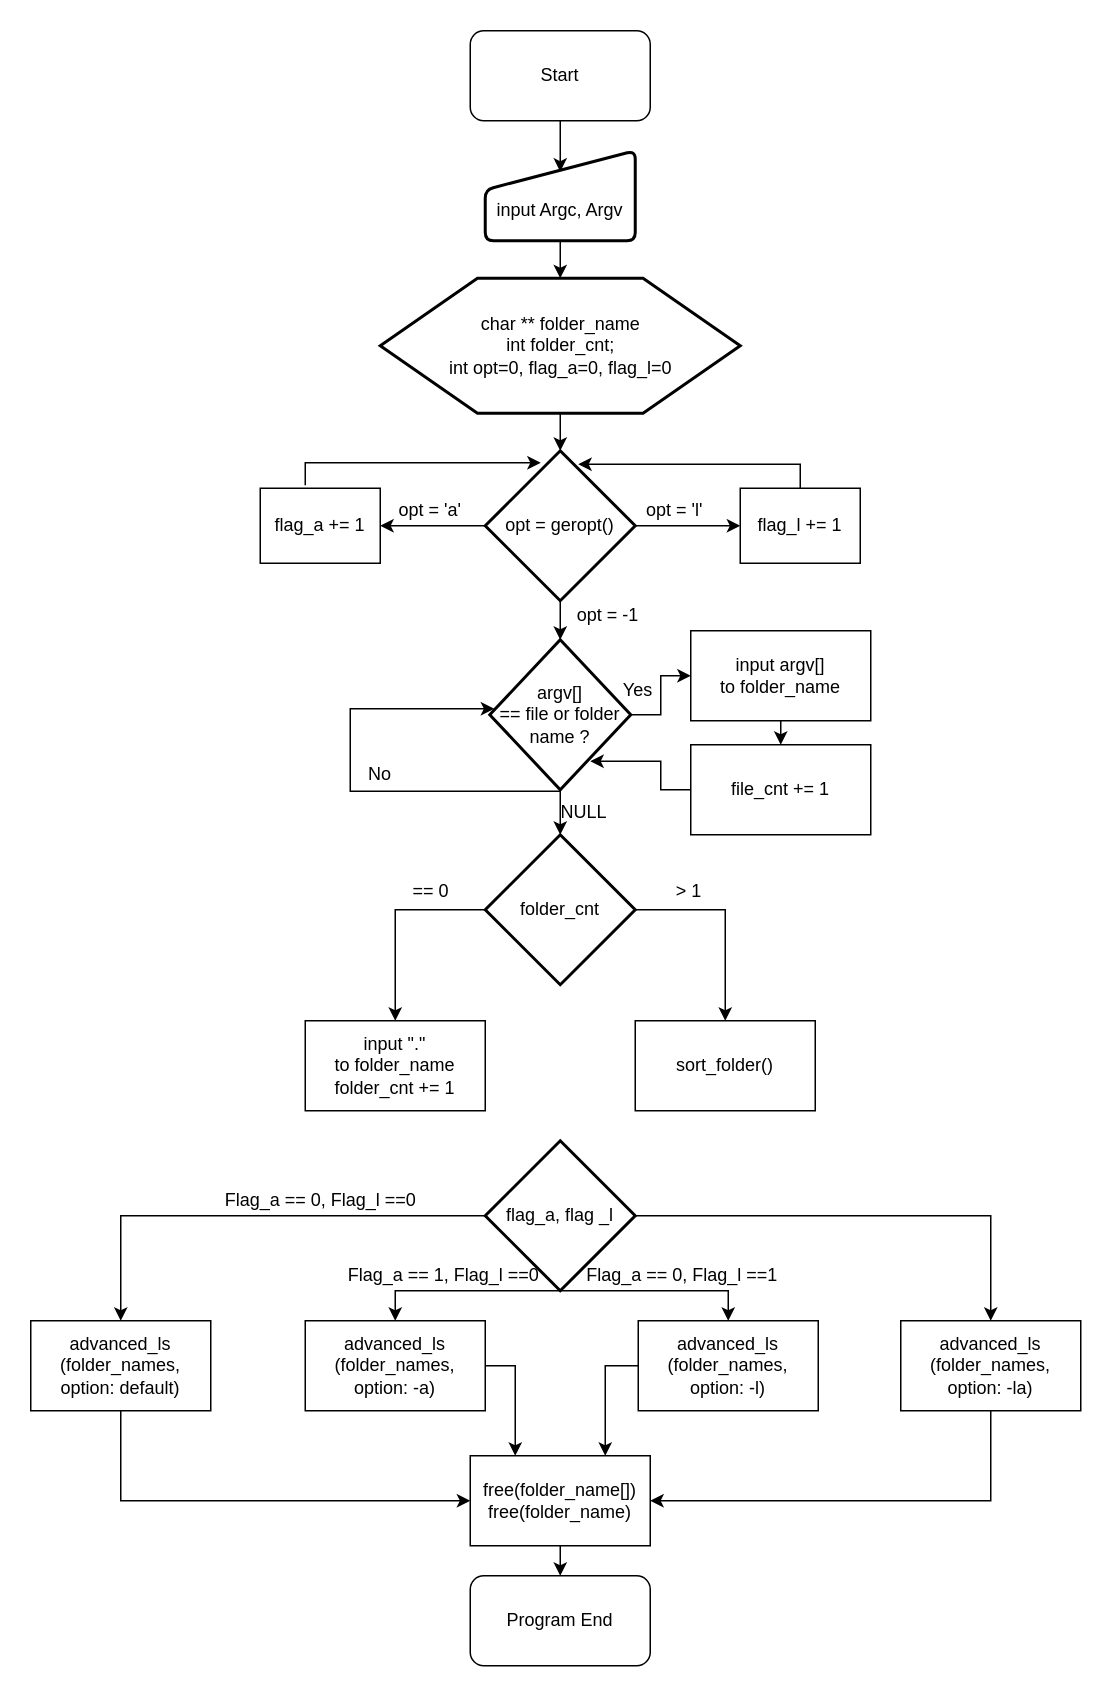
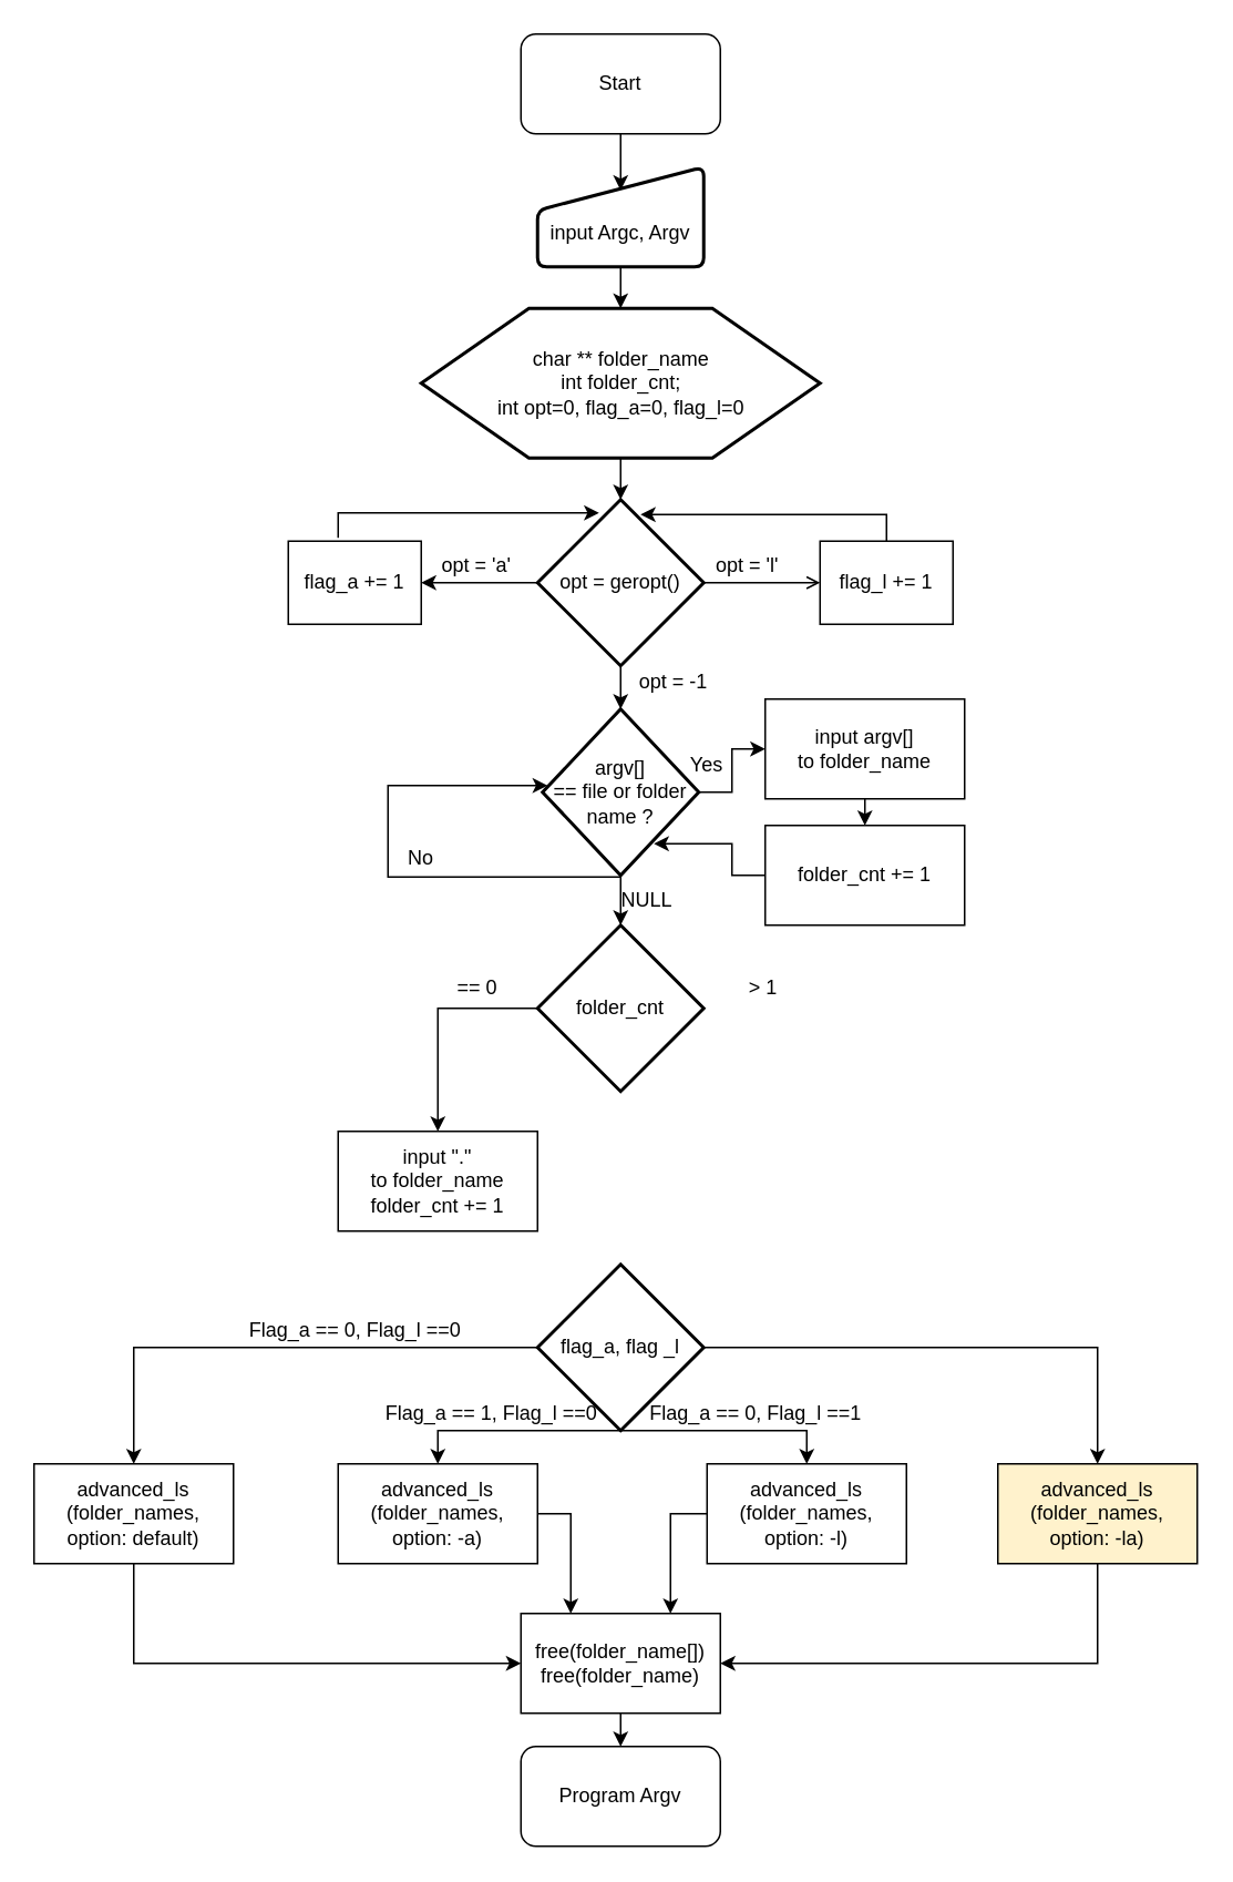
  <mxCell id="0" />
  <mxCell id="1" parent="0" />
  <mxCell id="2" style="edgeStyle=orthogonalEdgeStyle;rounded=0;orthogonalLoop=1;jettySize=auto;html=1;exitX=0.5;exitY=1;exitDx=0;exitDy=0;entryX=0.5;entryY=0.233;entryDx=0;entryDy=0;entryPerimeter=0;" edge="1" parent="1" source="3" target="5"><mxGeometry relative="1" as="geometry" /></mxCell>
  <mxCell id="3" value="Start&lt;br&gt;" style="rounded=1;whiteSpace=wrap;html=1;" vertex="1" parent="1"><mxGeometry x="313" y="20" width="120" height="60" as="geometry" /></mxCell>
  <mxCell id="4" style="edgeStyle=orthogonalEdgeStyle;rounded=0;orthogonalLoop=1;jettySize=auto;html=1;exitX=0.5;exitY=1;exitDx=0;exitDy=0;entryX=0.5;entryY=0;entryDx=0;entryDy=0;" edge="1" parent="1" source="5" target="8"><mxGeometry relative="1" as="geometry" /></mxCell>
  <mxCell id="5" value="" style="verticalLabelPosition=bottom;verticalAlign=top;html=1;strokeWidth=2;shape=manualInput;whiteSpace=wrap;rounded=1;size=26;arcSize=11;" vertex="1" parent="1"><mxGeometry x="323" y="100" width="100" height="60" as="geometry" /></mxCell>
  <mxCell id="6" value="input Argc, Argv" style="text;html=1;strokeColor=none;fillColor=none;align=center;verticalAlign=middle;whiteSpace=wrap;rounded=0;" vertex="1" parent="1"><mxGeometry x="323" y="130" width="100" height="20" as="geometry" /></mxCell>
  <mxCell id="7" style="edgeStyle=orthogonalEdgeStyle;rounded=0;orthogonalLoop=1;jettySize=auto;html=1;exitX=0.5;exitY=1;exitDx=0;exitDy=0;entryX=0.5;entryY=0;entryDx=0;entryDy=0;entryPerimeter=0;" edge="1" parent="1" source="8" target="13"><mxGeometry relative="1" as="geometry" /></mxCell>
  <mxCell id="8" value="" style="verticalLabelPosition=bottom;verticalAlign=top;html=1;strokeWidth=2;shape=hexagon;perimeter=hexagonPerimeter2;arcSize=6;size=0.27;" vertex="1" parent="1"><mxGeometry x="253" y="185" width="240" height="90" as="geometry" /></mxCell>
  <mxCell id="9" value="char ** folder_name&lt;br&gt;int folder_cnt;&lt;br&gt;int opt=0, flag_a=0, flag_l=0&lt;br&gt;" style="text;html=1;strokeColor=none;fillColor=none;align=center;verticalAlign=middle;whiteSpace=wrap;rounded=0;" vertex="1" parent="1"><mxGeometry x="287" y="220" width="173" height="20" as="geometry" /></mxCell>
  <mxCell id="10" value="" style="edgeStyle=orthogonalEdgeStyle;rounded=0;orthogonalLoop=1;jettySize=auto;html=1;" edge="1" parent="1" source="13" target="17"><mxGeometry relative="1" as="geometry" /></mxCell>
- <mxCell id="11" value="" style="edgeStyle=orthogonalEdgeStyle;rounded=0;orthogonalLoop=1;jettySize=auto;html=1;" edge="1" parent="1" source="13" target="15"><mxGeometry relative="1" as="geometry" /></mxCell>
+ <mxCell id="11" value="" style="edgeStyle=orthogonalEdgeStyle;rounded=0;orthogonalLoop=1;jettySize=auto;html=1;endArrow=open;" edge="1" parent="1" source="13" target="15"><mxGeometry relative="1" as="geometry" /></mxCell>
  <mxCell id="12" style="edgeStyle=orthogonalEdgeStyle;rounded=0;orthogonalLoop=1;jettySize=auto;html=1;exitX=0.5;exitY=1;exitDx=0;exitDy=0;exitPerimeter=0;entryX=0.5;entryY=0;entryDx=0;entryDy=0;entryPerimeter=0;" edge="1" parent="1" source="13" target="22"><mxGeometry relative="1" as="geometry" /></mxCell>
  <mxCell id="13" value="opt = geropt()" style="strokeWidth=2;html=1;shape=mxgraph.flowchart.decision;whiteSpace=wrap;" vertex="1" parent="1"><mxGeometry x="323" y="300" width="100" height="100" as="geometry" /></mxCell>
  <mxCell id="14" style="edgeStyle=orthogonalEdgeStyle;rounded=0;orthogonalLoop=1;jettySize=auto;html=1;exitX=0.5;exitY=0;exitDx=0;exitDy=0;entryX=0.62;entryY=0.09;entryDx=0;entryDy=0;entryPerimeter=0;" edge="1" parent="1"><mxGeometry relative="1" as="geometry"><mxPoint x="533" y="325" as="sourcePoint" /><mxPoint x="385" y="309" as="targetPoint" /><Array as="points"><mxPoint x="533" y="309" /></Array></mxGeometry></mxCell>
  <mxCell id="15" value="flag_l += 1" style="rounded=0;whiteSpace=wrap;html=1;" vertex="1" parent="1"><mxGeometry x="493" y="325" width="80" height="50" as="geometry" /></mxCell>
  <mxCell id="16" style="edgeStyle=orthogonalEdgeStyle;rounded=0;orthogonalLoop=1;jettySize=auto;html=1;exitX=0.5;exitY=0;exitDx=0;exitDy=0;entryX=0.47;entryY=0.1;entryDx=0;entryDy=0;entryPerimeter=0;" edge="1" parent="1"><mxGeometry relative="1" as="geometry"><mxPoint x="203" y="323" as="sourcePoint" /><mxPoint x="360" y="308" as="targetPoint" /><Array as="points"><mxPoint x="203" y="308" /></Array></mxGeometry></mxCell>
  <mxCell id="17" value="flag_a += 1" style="rounded=0;whiteSpace=wrap;html=1;" vertex="1" parent="1"><mxGeometry x="173" y="325" width="80" height="50" as="geometry" /></mxCell>
  <mxCell id="18" value="opt = 'a'" style="text;html=1;strokeColor=none;fillColor=none;align=center;verticalAlign=middle;whiteSpace=wrap;rounded=0;" vertex="1" parent="1"><mxGeometry x="260" y="330" width="53" height="20" as="geometry" /></mxCell>
  <mxCell id="19" value="opt = 'l'" style="text;html=1;strokeColor=none;fillColor=none;align=center;verticalAlign=middle;whiteSpace=wrap;rounded=0;" vertex="1" parent="1"><mxGeometry x="423" y="330" width="53" height="20" as="geometry" /></mxCell>
  <mxCell id="20" style="edgeStyle=orthogonalEdgeStyle;rounded=0;orthogonalLoop=1;jettySize=auto;html=1;exitX=1;exitY=0.5;exitDx=0;exitDy=0;exitPerimeter=0;entryX=0;entryY=0.5;entryDx=0;entryDy=0;" edge="1" parent="1" source="22" target="24"><mxGeometry relative="1" as="geometry" /></mxCell>
  <mxCell id="21" style="edgeStyle=orthogonalEdgeStyle;rounded=0;orthogonalLoop=1;jettySize=auto;html=1;exitX=0.5;exitY=1;exitDx=0;exitDy=0;exitPerimeter=0;entryX=0.5;entryY=0;entryDx=0;entryDy=0;entryPerimeter=0;" edge="1" parent="1" source="22" target="30"><mxGeometry relative="1" as="geometry" /></mxCell>
  <mxCell id="22" value="argv[]&lt;br&gt;== file or folder name ?&lt;br&gt;" style="strokeWidth=2;html=1;shape=mxgraph.flowchart.decision;whiteSpace=wrap;" vertex="1" parent="1"><mxGeometry x="326" y="426" width="94" height="100" as="geometry" /></mxCell>
  <mxCell id="23" style="edgeStyle=orthogonalEdgeStyle;rounded=0;orthogonalLoop=1;jettySize=auto;html=1;exitX=0.5;exitY=1;exitDx=0;exitDy=0;entryX=0.5;entryY=0;entryDx=0;entryDy=0;" edge="1" parent="1" source="24" target="27"><mxGeometry relative="1" as="geometry" /></mxCell>
  <mxCell id="24" value="input argv[]&lt;br&gt;to folder_name&lt;br&gt;" style="rounded=0;whiteSpace=wrap;html=1;" vertex="1" parent="1"><mxGeometry x="460" y="420" width="120" height="60" as="geometry" /></mxCell>
  <mxCell id="25" value="opt = -1" style="text;html=1;strokeColor=none;fillColor=none;align=center;verticalAlign=middle;whiteSpace=wrap;rounded=0;" vertex="1" parent="1"><mxGeometry x="370" y="400" width="70" height="20" as="geometry" /></mxCell>
  <mxCell id="26" style="edgeStyle=orthogonalEdgeStyle;rounded=0;orthogonalLoop=1;jettySize=auto;html=1;exitX=0;exitY=0.5;exitDx=0;exitDy=0;entryX=0.713;entryY=0.81;entryDx=0;entryDy=0;entryPerimeter=0;" edge="1" parent="1" source="27" target="22"><mxGeometry relative="1" as="geometry" /></mxCell>
- <mxCell id="27" value="file_cnt += 1" style="rounded=0;whiteSpace=wrap;html=1;" vertex="1" parent="1"><mxGeometry x="460" y="496" width="120" height="60" as="geometry" /></mxCell>
+ <mxCell id="27" value="folder_cnt += 1" style="rounded=0;whiteSpace=wrap;html=1;" vertex="1" parent="1"><mxGeometry x="460" y="496" width="120" height="60" as="geometry" /></mxCell>
  <mxCell id="28" style="edgeStyle=orthogonalEdgeStyle;rounded=0;orthogonalLoop=1;jettySize=auto;html=1;exitX=0;exitY=0.5;exitDx=0;exitDy=0;exitPerimeter=0;" edge="1" parent="1" source="30" target="36"><mxGeometry relative="1" as="geometry" /></mxCell>
- <mxCell id="29" style="edgeStyle=orthogonalEdgeStyle;rounded=0;orthogonalLoop=1;jettySize=auto;html=1;exitX=1;exitY=0.5;exitDx=0;exitDy=0;exitPerimeter=0;" edge="1" parent="1" source="30" target="35"><mxGeometry relative="1" as="geometry" /></mxCell>
  <mxCell id="30" value="folder_cnt" style="strokeWidth=2;html=1;shape=mxgraph.flowchart.decision;whiteSpace=wrap;" vertex="1" parent="1"><mxGeometry x="323" y="556" width="100" height="100" as="geometry" /></mxCell>
  <mxCell id="31" style="edgeStyle=orthogonalEdgeStyle;rounded=0;orthogonalLoop=1;jettySize=auto;html=1;exitX=0;exitY=0.25;exitDx=0;exitDy=0;entryX=0;entryY=0.5;entryDx=0;entryDy=0;entryPerimeter=0;" edge="1" parent="1"><mxGeometry relative="1" as="geometry"><mxPoint x="373" y="527" as="sourcePoint" /><mxPoint x="329" y="472" as="targetPoint" /><Array as="points"><mxPoint x="233" y="527" /><mxPoint x="233" y="472" /></Array></mxGeometry></mxCell>
  <mxCell id="32" value="NULL" style="text;html=1;strokeColor=none;fillColor=none;align=center;verticalAlign=middle;whiteSpace=wrap;rounded=0;" vertex="1" parent="1"><mxGeometry x="369" y="531" width="40" height="20" as="geometry" /></mxCell>
  <mxCell id="33" value="Yes" style="text;html=1;strokeColor=none;fillColor=none;align=center;verticalAlign=middle;whiteSpace=wrap;rounded=0;" vertex="1" parent="1"><mxGeometry x="405" y="450" width="40" height="20" as="geometry" /></mxCell>
  <mxCell id="34" value="No" style="text;html=1;strokeColor=none;fillColor=none;align=center;verticalAlign=middle;whiteSpace=wrap;rounded=0;" vertex="1" parent="1"><mxGeometry x="233" y="506" width="40" height="20" as="geometry" /></mxCell>
- <mxCell id="35" value="sort_folder()" style="rounded=0;whiteSpace=wrap;html=1;" vertex="1" parent="1"><mxGeometry x="423" y="680" width="120" height="60" as="geometry" /></mxCell>
  <mxCell id="36" value="input &quot;.&quot;&lt;br&gt;to folder_name&lt;br&gt;folder_cnt += 1&lt;br&gt;" style="rounded=0;whiteSpace=wrap;html=1;" vertex="1" parent="1"><mxGeometry x="203" y="680" width="120" height="60" as="geometry" /></mxCell>
  <mxCell id="37" value="== 0" style="text;html=1;strokeColor=none;fillColor=none;align=center;verticalAlign=middle;whiteSpace=wrap;rounded=0;" vertex="1" parent="1"><mxGeometry x="267" y="584" width="40" height="20" as="geometry" /></mxCell>
  <mxCell id="38" value="&amp;gt; 1" style="text;html=1;strokeColor=none;fillColor=none;align=center;verticalAlign=middle;whiteSpace=wrap;rounded=0;" vertex="1" parent="1"><mxGeometry x="439" y="584" width="40" height="20" as="geometry" /></mxCell>
  <mxCell id="39" style="edgeStyle=orthogonalEdgeStyle;rounded=0;orthogonalLoop=1;jettySize=auto;html=1;exitX=0;exitY=0.5;exitDx=0;exitDy=0;exitPerimeter=0;entryX=0.5;entryY=0;entryDx=0;entryDy=0;" edge="1" parent="1" source="43" target="45"><mxGeometry relative="1" as="geometry" /></mxCell>
  <mxCell id="40" style="edgeStyle=orthogonalEdgeStyle;rounded=0;orthogonalLoop=1;jettySize=auto;html=1;exitX=0.5;exitY=1;exitDx=0;exitDy=0;exitPerimeter=0;entryX=0.5;entryY=0;entryDx=0;entryDy=0;" edge="1" parent="1" source="43" target="47"><mxGeometry relative="1" as="geometry"><Array as="points"><mxPoint x="263" y="860" /></Array></mxGeometry></mxCell>
  <mxCell id="41" style="edgeStyle=orthogonalEdgeStyle;rounded=0;orthogonalLoop=1;jettySize=auto;html=1;exitX=0.5;exitY=1;exitDx=0;exitDy=0;exitPerimeter=0;entryX=0.5;entryY=0;entryDx=0;entryDy=0;" edge="1" parent="1" source="43" target="49"><mxGeometry relative="1" as="geometry"><Array as="points"><mxPoint x="485" y="860" /></Array></mxGeometry></mxCell>
  <mxCell id="42" style="edgeStyle=orthogonalEdgeStyle;rounded=0;orthogonalLoop=1;jettySize=auto;html=1;exitX=1;exitY=0.5;exitDx=0;exitDy=0;exitPerimeter=0;entryX=0.5;entryY=0;entryDx=0;entryDy=0;" edge="1" parent="1" source="43" target="51"><mxGeometry relative="1" as="geometry" /></mxCell>
  <mxCell id="43" value="flag_a, flag _l" style="strokeWidth=2;html=1;shape=mxgraph.flowchart.decision;whiteSpace=wrap;" vertex="1" parent="1"><mxGeometry x="323" y="760" width="100" height="100" as="geometry" /></mxCell>
  <mxCell id="44" style="edgeStyle=orthogonalEdgeStyle;rounded=0;orthogonalLoop=1;jettySize=auto;html=1;exitX=0.5;exitY=1;exitDx=0;exitDy=0;entryX=0;entryY=0.5;entryDx=0;entryDy=0;" edge="1" parent="1" source="45" target="56"><mxGeometry relative="1" as="geometry" /></mxCell>
  <mxCell id="45" value="advanced_ls&lt;br&gt;(folder_names, option: default)" style="rounded=0;whiteSpace=wrap;html=1;" vertex="1" parent="1"><mxGeometry x="20" y="880" width="120" height="60" as="geometry" /></mxCell>
  <mxCell id="46" style="edgeStyle=orthogonalEdgeStyle;rounded=0;orthogonalLoop=1;jettySize=auto;html=1;exitX=1;exitY=0.5;exitDx=0;exitDy=0;entryX=0.25;entryY=0;entryDx=0;entryDy=0;" edge="1" parent="1" source="47" target="56"><mxGeometry relative="1" as="geometry" /></mxCell>
  <mxCell id="47" value="&lt;span&gt;advanced_ls&lt;/span&gt;&lt;br&gt;&lt;span&gt;(folder_names, option: -a)&lt;/span&gt;" style="rounded=0;whiteSpace=wrap;html=1;" vertex="1" parent="1"><mxGeometry x="203" y="880" width="120" height="60" as="geometry" /></mxCell>
  <mxCell id="48" style="edgeStyle=orthogonalEdgeStyle;rounded=0;orthogonalLoop=1;jettySize=auto;html=1;exitX=0;exitY=0.5;exitDx=0;exitDy=0;entryX=0.75;entryY=0;entryDx=0;entryDy=0;" edge="1" parent="1" source="49" target="56"><mxGeometry relative="1" as="geometry" /></mxCell>
  <mxCell id="49" value="&lt;span&gt;advanced_ls&lt;/span&gt;&lt;br&gt;&lt;span&gt;(folder_names, option: -l)&lt;/span&gt;" style="rounded=0;whiteSpace=wrap;html=1;" vertex="1" parent="1"><mxGeometry x="425" y="880" width="120" height="60" as="geometry" /></mxCell>
  <mxCell id="50" style="edgeStyle=orthogonalEdgeStyle;rounded=0;orthogonalLoop=1;jettySize=auto;html=1;exitX=0.5;exitY=1;exitDx=0;exitDy=0;entryX=1;entryY=0.5;entryDx=0;entryDy=0;" edge="1" parent="1" source="51" target="56"><mxGeometry relative="1" as="geometry" /></mxCell>
- <mxCell id="51" value="&lt;span&gt;advanced_ls&lt;/span&gt;&lt;br&gt;&lt;span&gt;(folder_names, option: -la)&lt;/span&gt;" style="rounded=0;whiteSpace=wrap;html=1;" vertex="1" parent="1"><mxGeometry x="600" y="880" width="120" height="60" as="geometry" /></mxCell>
+ <mxCell id="51" value="&lt;span&gt;advanced_ls&lt;/span&gt;&lt;br&gt;&lt;span&gt;(folder_names, option: -la)&lt;/span&gt;" style="rounded=0;whiteSpace=wrap;html=1;fillColor=#fff2cc;" vertex="1" parent="1"><mxGeometry x="600" y="880" width="120" height="60" as="geometry" /></mxCell>
  <mxCell id="52" value="Flag_a == 0, Flag_l ==0" style="text;html=1;strokeColor=none;fillColor=none;align=center;verticalAlign=middle;whiteSpace=wrap;rounded=0;" vertex="1" parent="1"><mxGeometry x="134.5" y="790" width="157" height="20" as="geometry" /></mxCell>
  <mxCell id="53" value="Flag_a == 1, Flag_l ==0" style="text;html=1;strokeColor=none;fillColor=none;align=center;verticalAlign=middle;whiteSpace=wrap;rounded=0;" vertex="1" parent="1"><mxGeometry x="216.5" y="840" width="157" height="20" as="geometry" /></mxCell>
  <mxCell id="54" value="Flag_a == 0, Flag_l ==1" style="text;html=1;strokeColor=none;fillColor=none;align=center;verticalAlign=middle;whiteSpace=wrap;rounded=0;" vertex="1" parent="1"><mxGeometry x="376" y="840" width="157" height="20" as="geometry" /></mxCell>
  <mxCell id="55" style="edgeStyle=orthogonalEdgeStyle;rounded=0;orthogonalLoop=1;jettySize=auto;html=1;exitX=0.5;exitY=1;exitDx=0;exitDy=0;entryX=0.5;entryY=0;entryDx=0;entryDy=0;" edge="1" parent="1" source="56" target="57"><mxGeometry relative="1" as="geometry" /></mxCell>
  <mxCell id="56" value="free(folder_name[])&lt;br&gt;free(folder_name)&lt;br&gt;" style="rounded=0;whiteSpace=wrap;html=1;" vertex="1" parent="1"><mxGeometry x="313" y="970" width="120" height="60" as="geometry" /></mxCell>
- <mxCell id="57" value="Program End" style="rounded=1;whiteSpace=wrap;html=1;" vertex="1" parent="1"><mxGeometry x="313" y="1050" width="120" height="60" as="geometry" /></mxCell>
+ <mxCell id="57" value="Program Argv" style="rounded=1;whiteSpace=wrap;html=1;" vertex="1" parent="1"><mxGeometry x="313" y="1050" width="120" height="60" as="geometry" /></mxCell>
